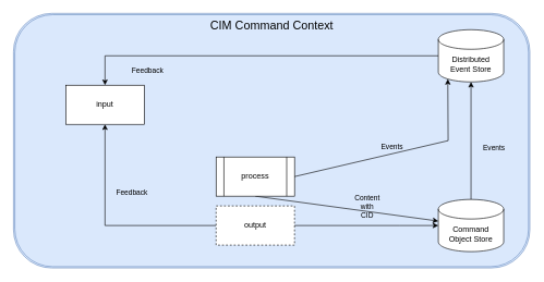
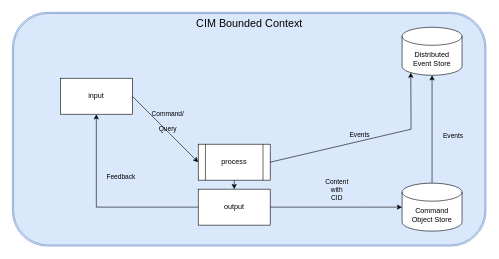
  <mxCell id="0" />
  <mxCell id="1" parent="0" />
- <mxCell id="2" value="CIM Command Context" style="shape=ext;double=1;rounded=1;html=1;spacingBottom=0;verticalAlign=top;labelBackgroundColor=none;labelBorderColor=none;fillColor=#dae8fc;strokeColor=#6c8ebf;gradientColor=none;glass=0;shadow=0;fontSize=18;" vertex="1" parent="1"><mxGeometry x="20" y="20" width="790" height="390" as="geometry" /></mxCell>
+ <mxCell id="2" value="CIM Bounded Context" style="shape=ext;double=1;rounded=1;html=1;spacingBottom=0;verticalAlign=top;labelBackgroundColor=none;labelBorderColor=none;fillColor=#dae8fc;strokeColor=#6c8ebf;gradientColor=none;glass=0;shadow=0;fontSize=18;" vertex="1" parent="1"><mxGeometry x="20" y="20" width="790" height="390" as="geometry" /></mxCell>
  <mxCell id="3" style="edgeStyle=none;rounded=0;orthogonalLoop=1;jettySize=auto;html=1;exitX=0.5;exitY=0;exitDx=0;exitDy=0;exitPerimeter=0;" edge="1" parent="1" source="5" target="10"><mxGeometry relative="1" as="geometry"><mxPoint x="700" y="135" as="targetPoint" /></mxGeometry></mxCell>
  <mxCell id="4" value="Events" style="edgeLabel;html=1;align=center;verticalAlign=middle;resizable=0;points=[];labelBackgroundColor=none;spacingLeft=48;" vertex="1" connectable="0" parent="3"><mxGeometry x="-0.344" y="-2" relative="1" as="geometry"><mxPoint x="8" y="-21" as="offset" /></mxGeometry></mxCell>
  <mxCell id="5" value="&lt;div&gt;Command&lt;/div&gt;&lt;div&gt;Object Store&lt;/div&gt;" style="shape=cylinder3;whiteSpace=wrap;html=1;boundedLbl=1;backgroundOutline=1;size=15;" vertex="1" parent="1"><mxGeometry x="670" y="305" width="100" height="80" as="geometry" /></mxCell>
- <mxCell id="6" style="edgeStyle=none;rounded=0;orthogonalLoop=1;jettySize=auto;html=1;exitX=0.5;exitY=1;exitDx=0;exitDy=0;" edge="1" parent="1" source="7" target="5"><mxGeometry relative="1" as="geometry" /></mxCell>
+ <mxCell id="6" style="edgeStyle=none;rounded=0;orthogonalLoop=1;jettySize=auto;html=1;exitX=0.5;exitY=1;exitDx=0;exitDy=0;entryX=0.5;entryY=0;entryDx=0;entryDy=0;" edge="1" parent="1" source="7" target="16"><mxGeometry relative="1" as="geometry" /></mxCell>
  <mxCell id="7" value="process" style="shape=process;whiteSpace=wrap;html=1;backgroundOutline=1;" vertex="1" parent="1"><mxGeometry x="330" y="240" width="120" height="60" as="geometry" /></mxCell>
- <mxCell id="8" style="edgeStyle=none;rounded=0;orthogonalLoop=1;jettySize=auto;html=1;exitX=0;exitY=0.5;exitDx=0;exitDy=0;exitPerimeter=0;entryX=0.5;entryY=0;entryDx=0;entryDy=0;" edge="1" parent="1" source="10" target="13"><mxGeometry relative="1" as="geometry"><Array as="points"><mxPoint x="160" y="85" /><mxPoint x="160" y="125" /></Array></mxGeometry></mxCell>
- <mxCell id="9" value="Feedback" style="edgeLabel;html=1;align=center;verticalAlign=middle;resizable=0;points=[];labelBackgroundColor=none;spacingTop=0;spacingBottom=18;noLabel=0;" vertex="1" connectable="0" parent="8"><mxGeometry x="-0.124" y="-3" relative="1" as="geometry"><mxPoint x="-203" y="33" as="offset" /></mxGeometry></mxCell>
  <mxCell id="10" value="&lt;div&gt;Distributed&lt;/div&gt;&lt;div&gt;Event Store&lt;/div&gt;" style="shape=cylinder3;whiteSpace=wrap;html=1;boundedLbl=1;backgroundOutline=1;size=15;" vertex="1" parent="1"><mxGeometry x="670" y="45" width="100" height="80" as="geometry" /></mxCell>
+ <mxCell id="11" style="edgeStyle=none;rounded=0;orthogonalLoop=1;jettySize=auto;html=1;exitX=1;exitY=0.5;exitDx=0;exitDy=0;entryX=0;entryY=0.5;entryDx=0;entryDy=0;" edge="1" parent="1" source="13" target="7"><mxGeometry relative="1" as="geometry" /></mxCell>
+ <mxCell id="12" value="&lt;div&gt;Command/&lt;br&gt;&lt;br&gt;&lt;/div&gt;&lt;div&gt;Query&lt;/div&gt;" style="edgeLabel;html=1;align=center;verticalAlign=middle;resizable=0;points=[];labelBackgroundColor=none;" vertex="1" connectable="0" parent="11"><mxGeometry x="-0.236" y="-2" relative="1" as="geometry"><mxPoint x="18" y="-2" as="offset" /></mxGeometry></mxCell>
  <mxCell id="13" value="input" style="rounded=0;whiteSpace=wrap;html=1;" vertex="1" parent="1"><mxGeometry x="100" y="130" width="120" height="60" as="geometry" /></mxCell>
  <mxCell id="14" style="edgeStyle=none;rounded=0;orthogonalLoop=1;jettySize=auto;html=1;exitX=0;exitY=0.5;exitDx=0;exitDy=0;entryX=0.5;entryY=1;entryDx=0;entryDy=0;" edge="1" parent="1" source="16" target="13"><mxGeometry relative="1" as="geometry"><Array as="points"><mxPoint x="160" y="345" /></Array></mxGeometry></mxCell>
  <mxCell id="15" value="&lt;div&gt;Feedback&lt;/div&gt;" style="edgeLabel;html=1;align=center;verticalAlign=middle;resizable=0;points=[];labelBackgroundColor=none;" vertex="1" connectable="0" parent="14"><mxGeometry x="0.29" y="-1" relative="1" as="geometry"><mxPoint x="39" y="-11" as="offset" /></mxGeometry></mxCell>
- <mxCell id="16" value="output" style="rounded=0;whiteSpace=wrap;html=1;dashed=1;" vertex="1" parent="1"><mxGeometry x="330" y="315" width="120" height="60" as="geometry" /></mxCell>
+ <mxCell id="16" value="output" style="rounded=0;whiteSpace=wrap;html=1;" vertex="1" parent="1"><mxGeometry x="330" y="315" width="120" height="60" as="geometry" /></mxCell>
  <mxCell id="17" style="edgeStyle=none;rounded=0;orthogonalLoop=1;jettySize=auto;html=1;exitX=1;exitY=0.5;exitDx=0;exitDy=0;entryX=0;entryY=0.5;entryDx=0;entryDy=0;entryPerimeter=0;" edge="1" parent="1" source="16" target="5"><mxGeometry relative="1" as="geometry"><Array as="points"><mxPoint x="610" y="345" /></Array></mxGeometry></mxCell>
  <mxCell id="18" value="&lt;div&gt;Content&lt;/div&gt;&lt;div&gt;with&lt;/div&gt;CID" style="edgeLabel;html=1;align=center;verticalAlign=middle;resizable=0;points=[];labelBackgroundColor=none;" vertex="1" connectable="0" parent="17"><mxGeometry x="-0.291" y="-1" relative="1" as="geometry"><mxPoint x="32" y="-31" as="offset" /></mxGeometry></mxCell>
  <mxCell id="19" style="edgeStyle=none;rounded=0;orthogonalLoop=1;jettySize=auto;html=1;exitX=1;exitY=0.5;exitDx=0;exitDy=0;entryX=0.145;entryY=1;entryDx=0;entryDy=-4.35;entryPerimeter=0;" edge="1" parent="1" source="7" target="10"><mxGeometry relative="1" as="geometry"><Array as="points"><mxPoint x="685" y="215" /></Array></mxGeometry></mxCell>
  <mxCell id="20" value="Events" style="edgeLabel;html=1;align=center;verticalAlign=middle;resizable=0;points=[];labelBackgroundColor=none;spacingBottom=24;" vertex="1" connectable="0" parent="19"><mxGeometry x="-0.093" relative="1" as="geometry"><mxPoint as="offset" /></mxGeometry></mxCell>
